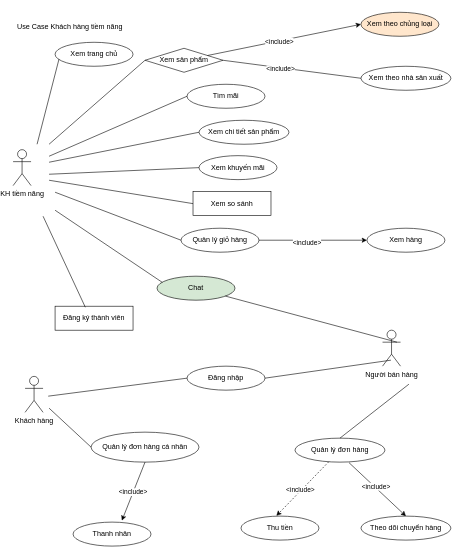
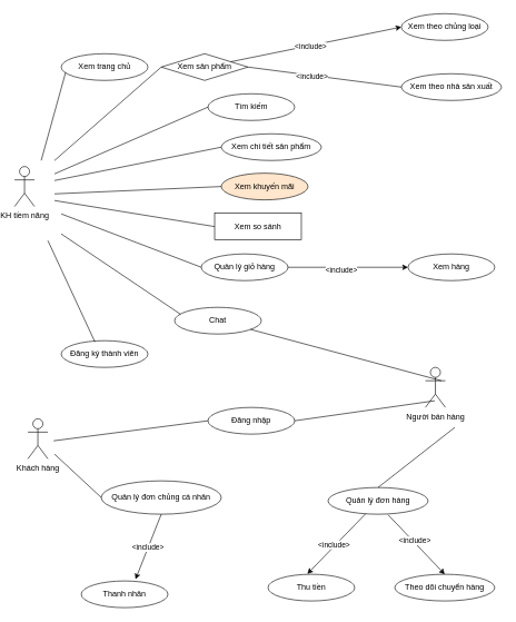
  <mxCell id="0" />
  <mxCell id="1" parent="0" />
- <mxCell id="2" value="Use Case Khách hàng tiềm năng" style="text;html=1;align=center;verticalAlign=middle;whiteSpace=wrap;rounded=0;" vertex="1" parent="1"><mxGeometry x="20" y="30" width="190" height="30" as="geometry" /></mxCell>
  <mxCell id="3" value="KH tiềm năng" style="shape=umlActor;verticalLabelPosition=bottom;verticalAlign=top;html=1;outlineConnect=0;" vertex="1" parent="1"><mxGeometry x="20" y="249" width="30" height="60" as="geometry" /></mxCell>
- <mxCell id="4" value="Xem trang chủ" style="ellipse;whiteSpace=wrap;html=1;" vertex="1" parent="1"><mxGeometry x="90" y="70" width="130" height="40" as="geometry" /></mxCell>
+ <mxCell id="4" value="Xem trang chủ" style="ellipse;whiteSpace=wrap;html=1;" vertex="1" parent="1"><mxGeometry x="90" y="80" width="130" height="40" as="geometry" /></mxCell>
  <mxCell id="5" value="" style="endArrow=none;html=1;rounded=0;entryX=0.05;entryY=0.708;entryDx=0;entryDy=0;entryPerimeter=0;" edge="1" parent="1" target="4"><mxGeometry width="50" height="50" relative="1" as="geometry"><mxPoint x="60" y="240" as="sourcePoint" /><mxPoint x="200" y="140" as="targetPoint" /></mxGeometry></mxCell>
  <mxCell id="6" value="Xem sản phẩm" style="rhombus;whiteSpace=wrap;html=1;" vertex="1" parent="1"><mxGeometry x="240" y="80" width="130" height="40" as="geometry" /></mxCell>
  <mxCell id="7" value="" style="endArrow=none;html=1;rounded=0;entryX=0;entryY=0.5;entryDx=0;entryDy=0;" edge="1" parent="1" target="6"><mxGeometry width="50" height="50" relative="1" as="geometry"><mxPoint x="80" y="240" as="sourcePoint" /><mxPoint x="190" y="140" as="targetPoint" /></mxGeometry></mxCell>
- <mxCell id="8" value="Tìm mãi" style="ellipse;whiteSpace=wrap;html=1;" vertex="1" parent="1"><mxGeometry x="310" y="140" width="130" height="40" as="geometry" /></mxCell>
+ <mxCell id="8" value="Tìm kiếm" style="ellipse;whiteSpace=wrap;html=1;" vertex="1" parent="1"><mxGeometry x="310" y="140" width="130" height="40" as="geometry" /></mxCell>
  <mxCell id="9" value="" style="endArrow=none;html=1;rounded=0;entryX=0;entryY=0.5;entryDx=0;entryDy=0;" edge="1" parent="1" target="8"><mxGeometry width="50" height="50" relative="1" as="geometry"><mxPoint x="80" y="260" as="sourcePoint" /><mxPoint x="250" y="110" as="targetPoint" /></mxGeometry></mxCell>
  <mxCell id="10" value="Xem chi tiết sản phẩm" style="ellipse;whiteSpace=wrap;html=1;" vertex="1" parent="1"><mxGeometry x="330" y="200" width="150" height="40" as="geometry" /></mxCell>
  <mxCell id="11" value="" style="endArrow=none;html=1;rounded=0;entryX=0;entryY=0.5;entryDx=0;entryDy=0;" edge="1" parent="1" target="10"><mxGeometry width="50" height="50" relative="1" as="geometry"><mxPoint x="80" y="270" as="sourcePoint" /><mxPoint x="140" y="240" as="targetPoint" /></mxGeometry></mxCell>
- <mxCell id="12" value="Xem khuyến mãi" style="ellipse;whiteSpace=wrap;html=1;" vertex="1" parent="1"><mxGeometry x="330" y="259" width="130" height="40" as="geometry" /></mxCell>
+ <mxCell id="12" value="Xem khuyến mãi" style="ellipse;whiteSpace=wrap;html=1;fillColor=#ffe6cc;" vertex="1" parent="1"><mxGeometry x="330" y="259" width="130" height="40" as="geometry" /></mxCell>
  <mxCell id="13" value="" style="endArrow=none;html=1;rounded=0;entryX=0;entryY=0.5;entryDx=0;entryDy=0;" edge="1" parent="1" target="12"><mxGeometry width="50" height="50" relative="1" as="geometry"><mxPoint x="80" y="290" as="sourcePoint" /><mxPoint x="280" y="220" as="targetPoint" /></mxGeometry></mxCell>
  <mxCell id="14" value="Xem so sánh" style="whiteSpace=wrap;html=1;rounded=0;" vertex="1" parent="1"><mxGeometry x="320" y="319" width="130" height="40" as="geometry" /></mxCell>
  <mxCell id="15" value="" style="endArrow=none;html=1;rounded=0;entryX=0;entryY=0.5;entryDx=0;entryDy=0;" edge="1" parent="1" target="14"><mxGeometry width="50" height="50" relative="1" as="geometry"><mxPoint x="80" y="300" as="sourcePoint" /><mxPoint x="140" y="310" as="targetPoint" /></mxGeometry></mxCell>
  <mxCell id="16" value="Quản lý giỏ hàng" style="ellipse;whiteSpace=wrap;html=1;" vertex="1" parent="1"><mxGeometry x="300" y="380" width="130" height="40" as="geometry" /></mxCell>
  <mxCell id="17" value="" style="endArrow=none;html=1;rounded=0;entryX=0;entryY=0.5;entryDx=0;entryDy=0;" edge="1" parent="1" target="16"><mxGeometry width="50" height="50" relative="1" as="geometry"><mxPoint x="90" y="320" as="sourcePoint" /><mxPoint x="80" y="420" as="targetPoint" /></mxGeometry></mxCell>
- <mxCell id="18" value="Chat" style="ellipse;whiteSpace=wrap;html=1;fillColor=#d5e8d4;" vertex="1" parent="1"><mxGeometry x="260" y="460" width="130" height="40" as="geometry" /></mxCell>
+ <mxCell id="18" value="Chat" style="ellipse;whiteSpace=wrap;html=1;" vertex="1" parent="1"><mxGeometry x="260" y="460" width="130" height="40" as="geometry" /></mxCell>
  <mxCell id="19" value="" style="endArrow=none;html=1;rounded=0;entryX=0.068;entryY=0.258;entryDx=0;entryDy=0;entryPerimeter=0;" edge="1" parent="1" target="18"><mxGeometry width="50" height="50" relative="1" as="geometry"><mxPoint x="90" y="350" as="sourcePoint" /><mxPoint x="280" y="350" as="targetPoint" /></mxGeometry></mxCell>
- <mxCell id="20" value="Đăng ký thành viên" style="whiteSpace=wrap;html=1;rounded=0;" vertex="1" parent="1"><mxGeometry x="90" y="510" width="130" height="40" as="geometry" /></mxCell>
+ <mxCell id="20" value="Đăng ký thành viên" style="ellipse;whiteSpace=wrap;html=1;" vertex="1" parent="1"><mxGeometry x="90" y="510" width="130" height="40" as="geometry" /></mxCell>
  <mxCell id="21" value="" style="endArrow=none;html=1;rounded=0;exitX=0.388;exitY=0.044;exitDx=0;exitDy=0;exitPerimeter=0;" edge="1" parent="1" source="20"><mxGeometry width="50" height="50" relative="1" as="geometry"><mxPoint x="230" y="410" as="sourcePoint" /><mxPoint x="70" y="360" as="targetPoint" /></mxGeometry></mxCell>
- <mxCell id="22" value="Xem theo chủng loại" style="ellipse;whiteSpace=wrap;html=1;fillColor=#ffe6cc;" vertex="1" parent="1"><mxGeometry x="600" y="20" width="130" height="40" as="geometry" /></mxCell>
+ <mxCell id="22" value="Xem theo chủng loại" style="ellipse;whiteSpace=wrap;html=1;" vertex="1" parent="1"><mxGeometry x="600" y="20" width="130" height="40" as="geometry" /></mxCell>
  <mxCell id="23" value="Xem theo nhà sản xuất" style="ellipse;whiteSpace=wrap;html=1;" vertex="1" parent="1"><mxGeometry x="600" y="110" width="150" height="40" as="geometry" /></mxCell>
  <mxCell id="24" value="" style="endArrow=classic;html=1;rounded=0;" edge="1" parent="1" source="6"><mxGeometry width="50" height="50" relative="1" as="geometry"><mxPoint x="550" y="90" as="sourcePoint" /><mxPoint x="600" y="40" as="targetPoint" /></mxGeometry></mxCell>
  <mxCell id="25" value="&amp;lt;include&amp;gt;" style="edgeLabel;html=1;align=center;verticalAlign=middle;resizable=0;points=[];" vertex="1" connectable="0" parent="24"><mxGeometry x="-0.066" y="-1" relative="1" as="geometry"><mxPoint as="offset" /></mxGeometry></mxCell>
  <mxCell id="26" value="" style="endArrow=none;html=1;rounded=0;entryX=0;entryY=0.5;entryDx=0;entryDy=0;exitX=1;exitY=0.5;exitDx=0;exitDy=0;" edge="1" parent="1" source="6" target="23"><mxGeometry width="50" height="50" relative="1" as="geometry"><mxPoint x="440" y="160" as="sourcePoint" /><mxPoint x="490" y="110" as="targetPoint" /></mxGeometry></mxCell>
  <mxCell id="27" value="&amp;lt;include&amp;gt;" style="edgeLabel;html=1;align=center;verticalAlign=middle;resizable=0;points=[];" vertex="1" connectable="0" parent="26"><mxGeometry x="-0.17" y="-1" relative="1" as="geometry"><mxPoint y="1" as="offset" /></mxGeometry></mxCell>
  <mxCell id="28" value="Xem hàng" style="ellipse;whiteSpace=wrap;html=1;" vertex="1" parent="1"><mxGeometry x="610" y="380" width="130" height="40" as="geometry" /></mxCell>
  <mxCell id="29" value="" style="endArrow=classic;html=1;rounded=0;entryX=0;entryY=0.5;entryDx=0;entryDy=0;" edge="1" parent="1" target="28"><mxGeometry width="50" height="50" relative="1" as="geometry"><mxPoint x="430" y="400" as="sourcePoint" /><mxPoint x="480" y="350" as="targetPoint" /></mxGeometry></mxCell>
  <mxCell id="30" value="&amp;lt;include&amp;gt;" style="edgeLabel;html=1;align=center;verticalAlign=middle;resizable=0;points=[];" vertex="1" connectable="0" parent="29"><mxGeometry x="-0.118" y="-3" relative="1" as="geometry"><mxPoint as="offset" /></mxGeometry></mxCell>
  <mxCell id="31" value="Người bán hàng" style="shape=umlActor;verticalLabelPosition=bottom;verticalAlign=top;html=1;outlineConnect=0;" vertex="1" parent="1"><mxGeometry x="636" y="550" width="30" height="60" as="geometry" /></mxCell>
  <mxCell id="32" value="" style="endArrow=none;html=1;rounded=0;" edge="1" parent="1" source="18"><mxGeometry width="50" height="50" relative="1" as="geometry"><mxPoint x="390" y="480" as="sourcePoint" /><mxPoint x="660" y="570" as="targetPoint" /></mxGeometry></mxCell>
  <mxCell id="33" value="Đăng nhập" style="ellipse;whiteSpace=wrap;html=1;" vertex="1" parent="1"><mxGeometry x="310" y="610" width="130" height="40" as="geometry" /></mxCell>
  <mxCell id="34" value="" style="endArrow=none;html=1;rounded=0;" edge="1" parent="1"><mxGeometry width="50" height="50" relative="1" as="geometry"><mxPoint x="440" y="630" as="sourcePoint" /><mxPoint x="650" y="600" as="targetPoint" /></mxGeometry></mxCell>
  <mxCell id="35" value="Khách hàng" style="shape=umlActor;verticalLabelPosition=bottom;verticalAlign=top;html=1;outlineConnect=0;" vertex="1" parent="1"><mxGeometry x="40" y="627" width="30" height="60" as="geometry" /></mxCell>
  <mxCell id="36" value="" style="endArrow=none;html=1;rounded=0;entryX=0;entryY=0.5;entryDx=0;entryDy=0;" edge="1" parent="1" target="33"><mxGeometry width="50" height="50" relative="1" as="geometry"><mxPoint x="78.571" y="660" as="sourcePoint" /><mxPoint x="410" y="540" as="targetPoint" /></mxGeometry></mxCell>
- <mxCell id="37" value="Quản lý đơn hàng cá nhân" style="ellipse;whiteSpace=wrap;html=1;" vertex="1" parent="1"><mxGeometry x="150" y="720" width="180" height="50" as="geometry" /></mxCell>
+ <mxCell id="37" value="Quản lý đơn chủng cá nhân" style="ellipse;whiteSpace=wrap;html=1;" vertex="1" parent="1"><mxGeometry x="150" y="720" width="180" height="50" as="geometry" /></mxCell>
  <mxCell id="38" value="" style="endArrow=none;html=1;rounded=0;entryX=0;entryY=0.5;entryDx=0;entryDy=0;" edge="1" parent="1" target="37"><mxGeometry width="50" height="50" relative="1" as="geometry"><mxPoint x="80" y="680" as="sourcePoint" /><mxPoint x="360" y="530" as="targetPoint" /></mxGeometry></mxCell>
  <mxCell id="39" value="Thanh nhân" style="ellipse;whiteSpace=wrap;html=1;" vertex="1" parent="1"><mxGeometry x="120" y="870" width="130" height="40" as="geometry" /></mxCell>
  <mxCell id="40" value="" style="endArrow=classic;html=1;rounded=0;exitX=0.5;exitY=1;exitDx=0;exitDy=0;entryX=0.626;entryY=-0.063;entryDx=0;entryDy=0;entryPerimeter=0;" edge="1" parent="1" source="37" target="39"><mxGeometry width="50" height="50" relative="1" as="geometry"><mxPoint x="380" y="860" as="sourcePoint" /><mxPoint x="430" y="810" as="targetPoint" /></mxGeometry></mxCell>
  <mxCell id="41" value="&amp;lt;include&amp;gt;" style="edgeLabel;html=1;align=center;verticalAlign=middle;resizable=0;points=[];" vertex="1" connectable="0" parent="40"><mxGeometry x="0.027" y="-1" relative="1" as="geometry"><mxPoint as="offset" /></mxGeometry></mxCell>
  <mxCell id="42" value="Quản lý đơn hàng" style="ellipse;whiteSpace=wrap;html=1;" vertex="1" parent="1"><mxGeometry x="490" y="730" width="150" height="40" as="geometry" /></mxCell>
  <mxCell id="43" value="" style="endArrow=none;html=1;rounded=0;exitX=0.5;exitY=0;exitDx=0;exitDy=0;" edge="1" parent="1" source="42"><mxGeometry width="50" height="50" relative="1" as="geometry"><mxPoint x="590" y="680" as="sourcePoint" /><mxPoint x="680" y="640" as="targetPoint" /></mxGeometry></mxCell>
  <mxCell id="44" value="Thu tiền" style="ellipse;whiteSpace=wrap;html=1;" vertex="1" parent="1"><mxGeometry x="400" y="860" width="130" height="40" as="geometry" /></mxCell>
- <mxCell id="45" value="Theo dõi chuyển hàng" style="ellipse;whiteSpace=wrap;html=1;" vertex="1" parent="1"><mxGeometry x="600" y="860" width="150" height="40" as="geometry" /></mxCell>
- <mxCell id="46" value="" style="endArrow=classic;html=1;rounded=0;entryX=0.454;entryY=-0.014;entryDx=0;entryDy=0;entryPerimeter=0;dashed=1;" edge="1" parent="1" source="42" target="44"><mxGeometry width="50" height="50" relative="1" as="geometry"><mxPoint x="500" y="680" as="sourcePoint" /><mxPoint x="550" y="630" as="targetPoint" /></mxGeometry></mxCell>
+ <mxCell id="45" value="Theo dõi chuyển hàng" style="ellipse;whiteSpace=wrap;html=1;" vertex="1" parent="1"><mxGeometry x="590" y="860" width="150" height="40" as="geometry" /></mxCell>
+ <mxCell id="46" value="" style="endArrow=classic;html=1;rounded=0;entryX=0.454;entryY=-0.014;entryDx=0;entryDy=0;entryPerimeter=0;" edge="1" parent="1" source="42" target="44"><mxGeometry width="50" height="50" relative="1" as="geometry"><mxPoint x="500" y="680" as="sourcePoint" /><mxPoint x="550" y="630" as="targetPoint" /></mxGeometry></mxCell>
  <mxCell id="47" value="&amp;lt;include&amp;gt;" style="edgeLabel;html=1;align=center;verticalAlign=middle;resizable=0;points=[];" vertex="1" connectable="0" parent="46"><mxGeometry x="0.045" y="-2" relative="1" as="geometry"><mxPoint as="offset" /></mxGeometry></mxCell>
  <mxCell id="48" value="" style="endArrow=classic;html=1;rounded=0;entryX=0.5;entryY=0;entryDx=0;entryDy=0;exitX=0.6;exitY=1.02;exitDx=0;exitDy=0;exitPerimeter=0;" edge="1" parent="1" source="42" target="45"><mxGeometry width="50" height="50" relative="1" as="geometry"><mxPoint x="430" y="580" as="sourcePoint" /><mxPoint x="480" y="530" as="targetPoint" /></mxGeometry></mxCell>
  <mxCell id="49" value="&amp;lt;include&amp;gt;" style="edgeLabel;html=1;align=center;verticalAlign=middle;resizable=0;points=[];" vertex="1" connectable="0" parent="48"><mxGeometry x="-0.083" y="1" relative="1" as="geometry"><mxPoint y="-1" as="offset" /></mxGeometry></mxCell>
